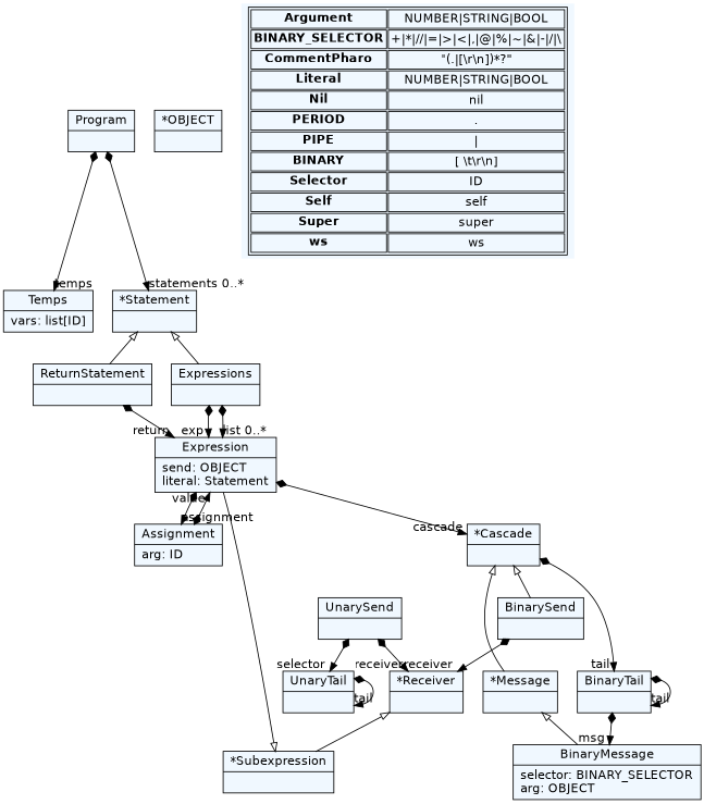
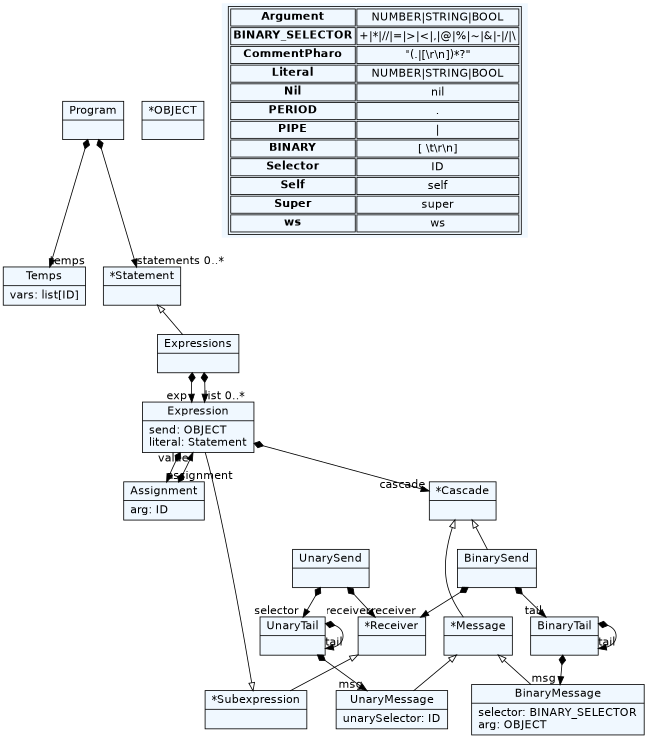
  digraph {
    fontname="DejaVu Sans"
    fontsize=8
    nodesep=0.3
    node [fillcolor=aliceblue fontname="DejaVu Sans" shape=record style=filled]
    edge [arrowtail=diamond dir=both fontname="DejaVu Sans"]
    n1 [label="{Program|}"]
    n2 [label="{Temps|vars: list[ID]\l}"]
    n3 [label="{*Statement|}"]
-   n4 [label="{ReturnStatement|}"]
    n5 [label="{Expressions|}"]
    n6 [label="{Expression|send: OBJECT\lliteral: Statement\l}"]
    n7 [label="{Assignment|arg: ID\l}"]
    n8 [label="{*Cascade|}"]
    n9 [label="{*Message|}"]
    n10 [label="{BinarySend|}"]
+   n11 [label="{UnaryMessage|unarySelector: ID\l}"]
    n12 [label="{BinaryMessage|selector: BINARY_SELECTOR\larg: OBJECT\l}"]
    n13 [label="{BinaryTail|}"]
    n14 [label="{*Receiver|}"]
    n15 [label="{*Subexpression|}"]
    n16 [label="{UnarySend|}"]
    n17 [label="{UnaryTail|}"]
    n18 [label="{*OBJECT|}"]
    n19 [label=< <table> 	<tr> 		<td><b>Argument</b></td><td>NUMBER|STRING|BOOL</td> 	</tr> 	<tr> 		<td><b>BINARY_SELECTOR</b></td><td>+|*|//|=|&gt;|&lt;|,|@|%|~|&amp;|-|/|\\</td> 	</tr> 	<tr> 		<td><b>CommentPharo</b></td><td>&quot;(.|[\r\n])*?&quot;</td> 	</tr> 	<tr> 		<td><b>Literal</b></td><td>NUMBER|STRING|BOOL</td> 	</tr> 	<tr> 		<td><b>Nil</b></td><td>nil</td> 	</tr> 	<tr> 		<td><b>PERIOD</b></td><td>.</td> 	</tr> 	<tr> 		<td><b>PIPE</b></td><td>|</td> 	</tr> 	<tr> 		<td><b>BINARY</b></td><td>[ \t\r\n]</td> 	</tr> 	<tr> 		<td><b>Selector</b></td><td>ID</td> 	</tr> 	<tr> 		<td><b>Self</b></td><td>self</td> 	</tr> 	<tr> 		<td><b>Super</b></td><td>super</td> 	</tr> 	<tr> 		<td><b>ws</b></td><td>ws</td> 	</tr> </table> > shape=plaintext]
    n1 -> n2 [headlabel="temps "]
    n1 -> n3 [headlabel="statements 0..*"]
-   n3 -> n4 [arrowtail=empty dir=back]
    n3 -> n5 [arrowtail=empty dir=back]
-   n4 -> n6 [headlabel="return "]
    n5 -> n6 [headlabel="exp "]
    n5 -> n6 [headlabel="list 0..*"]
    n6 -> n7 [headlabel="assignment "]
    n6 -> n8 [headlabel="cascade "]
    n7 -> n6 [headlabel="value "]
    n8 -> n9 [arrowtail=empty dir=back]
    n8 -> n10 [arrowtail=empty dir=back]
+   n9 -> n11 [arrowtail=empty dir=back]
    n9 -> n12 [arrowtail=empty dir=back]
-   n8 -> n13 [headlabel="tail "]
+   n10 -> n13 [headlabel="tail "]
    n10 -> n14 [headlabel="receiver "]
    n13 -> n12 [headlabel="msg "]
    n13 -> n13 [headlabel="tail "]
    n14 -> n15 [arrowtail=empty dir=back]
    n15 -> n6 [arrowtail=empty dir=back]
    n16 -> n14 [headlabel="receiver "]
    n16 -> n17 [headlabel="selector "]
+   n17 -> n11 [headlabel="msg "]
    n17 -> n17 [headlabel="tail "]
  }
